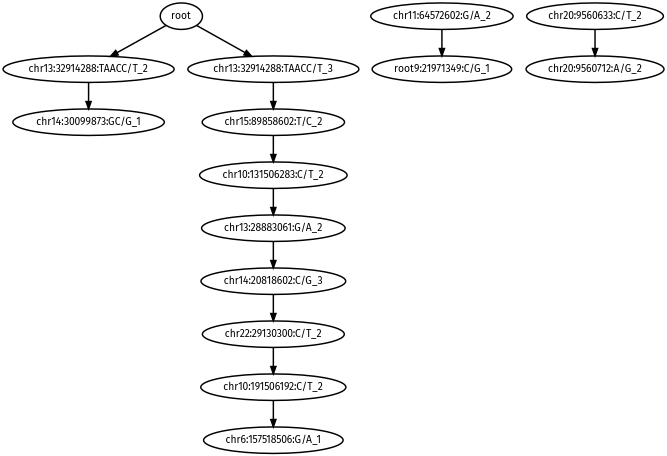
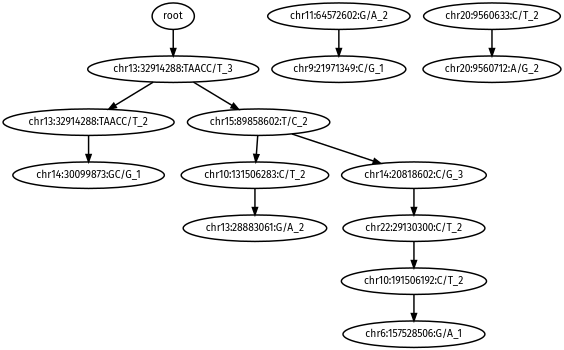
  digraph {
    fontname="Fira Sans"
    rankdir=TB
    node [fontname="Fira Sans" style=bold]
    edge [fontname="Fira Sans" style=bold]
    n1 [label=root]
    n2 [label="chr13:32914288:TAACC/T_2"]
    n3 [label="chr13:32914288:TAACC/T_3"]
    n4 [label="chr14:30099873:GC/G_1"]
    n5 [label="chr15:89858602:T/C_2"]
    n6 [label="chr10:131506283:C/T_2"]
    n7 [label="chr11:64572602:G/A_2"]
-   n8 [label="root9:21971349:C/G_1"]
+   n8 [label="chr9:21971349:C/G_1"]
    n9 [label="chr13:28883061:G/A_2"]
    n10 [label="chr20:9560633:C/T_2"]
    n11 [label="chr20:9560712:A/G_2"]
    n12 [label="chr14:20818602:C/G_3"]
    n13 [label="chr22:29130300:C/T_2"]
    n14 [label="chr10:191506192:C/T_2"]
-   n15 [label="chr6:157518506:G/A_1"]
-   n1 -> n2
+   n15 [label="chr6:157528506:G/A_1"]
+   n3 -> n2
    n1 -> n3
    n2 -> n4
    n3 -> n5
    n5 -> n6
    n6 -> n9
    n7 -> n8
-   n9 -> n12
+   n5 -> n12
    n10 -> n11
    n12 -> n13
    n13 -> n14
    n14 -> n15
  }
